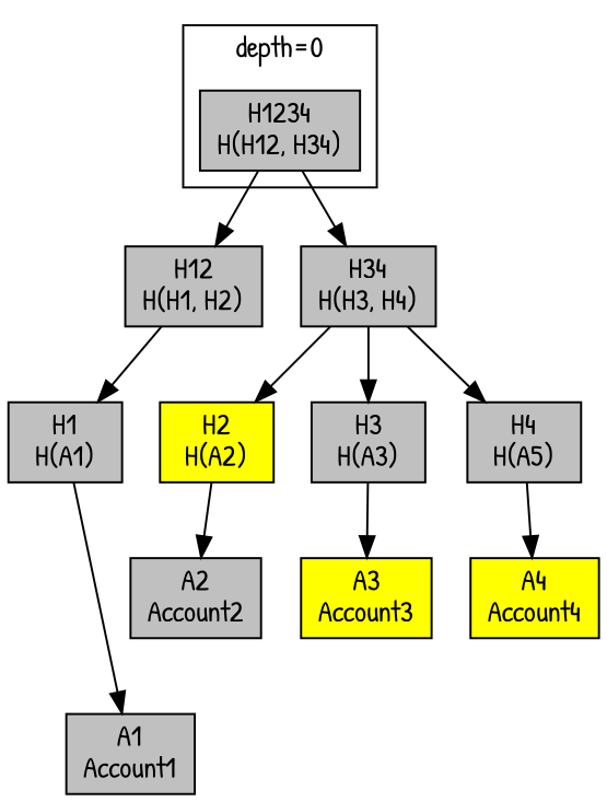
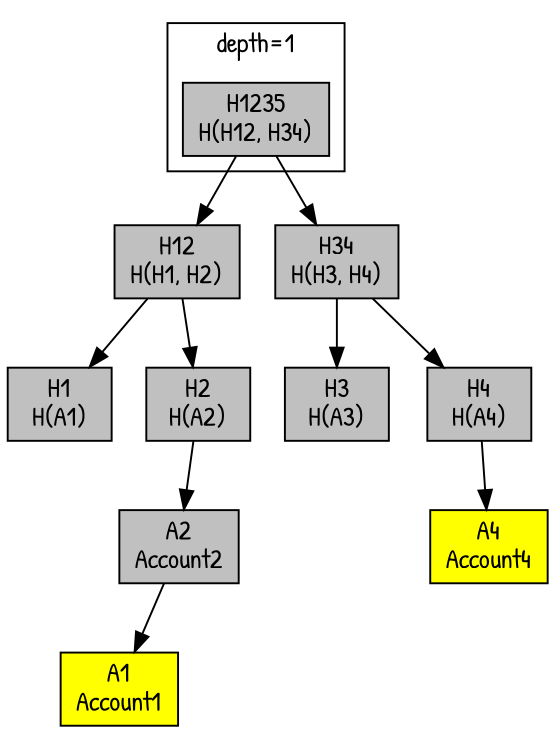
  digraph {
    fontname="Patrick Hand"
    splines=line
    node [fillcolor=grey fontname="Patrick Hand" shape=rectangle style=filled]
    edge [fontname="Patrick Hand"]
-   n1 [label="H1234\nH(H12, H34)"]
+   n1 [label="H1235\nH(H12, H34)"]
    n2 [label="H12\nH(H1, H2)"]
    n3 [label="H34\nH(H3, H4)"]
    n4 [label="H1\nH(A1)"]
-   n5 [label="A1\nAccount1"]
-   n6 [fillcolor=yellow label="H2\nH(A2)"]
+   n5 [fillcolor=yellow label="A1\nAccount1"]
+   n6 [label="H2\nH(A2)"]
    n7 [label="A2\nAccount2"]
    n8 [label="H3\nH(A3)"]
-   n9 [fillcolor=yellow label="A3\nAccount3"]
-   n10 [label="H4\nH(A5)"]
+   n10 [label="H4\nH(A4)"]
    n11 [fillcolor=yellow label="A4\nAccount4"]
    subgraph cluster_1 {
-     label="depth=0"
+     label="depth=1"
      n1
    }
    n1 -> n2
    n1 -> n3
    n2 -> n4
-   n3 -> n6
+   n2 -> n6
    n3 -> n8
    n3 -> n10
-   n4 -> n5
+   n7 -> n5
    n6 -> n7
-   n8 -> n9
    n10 -> n11
  }
